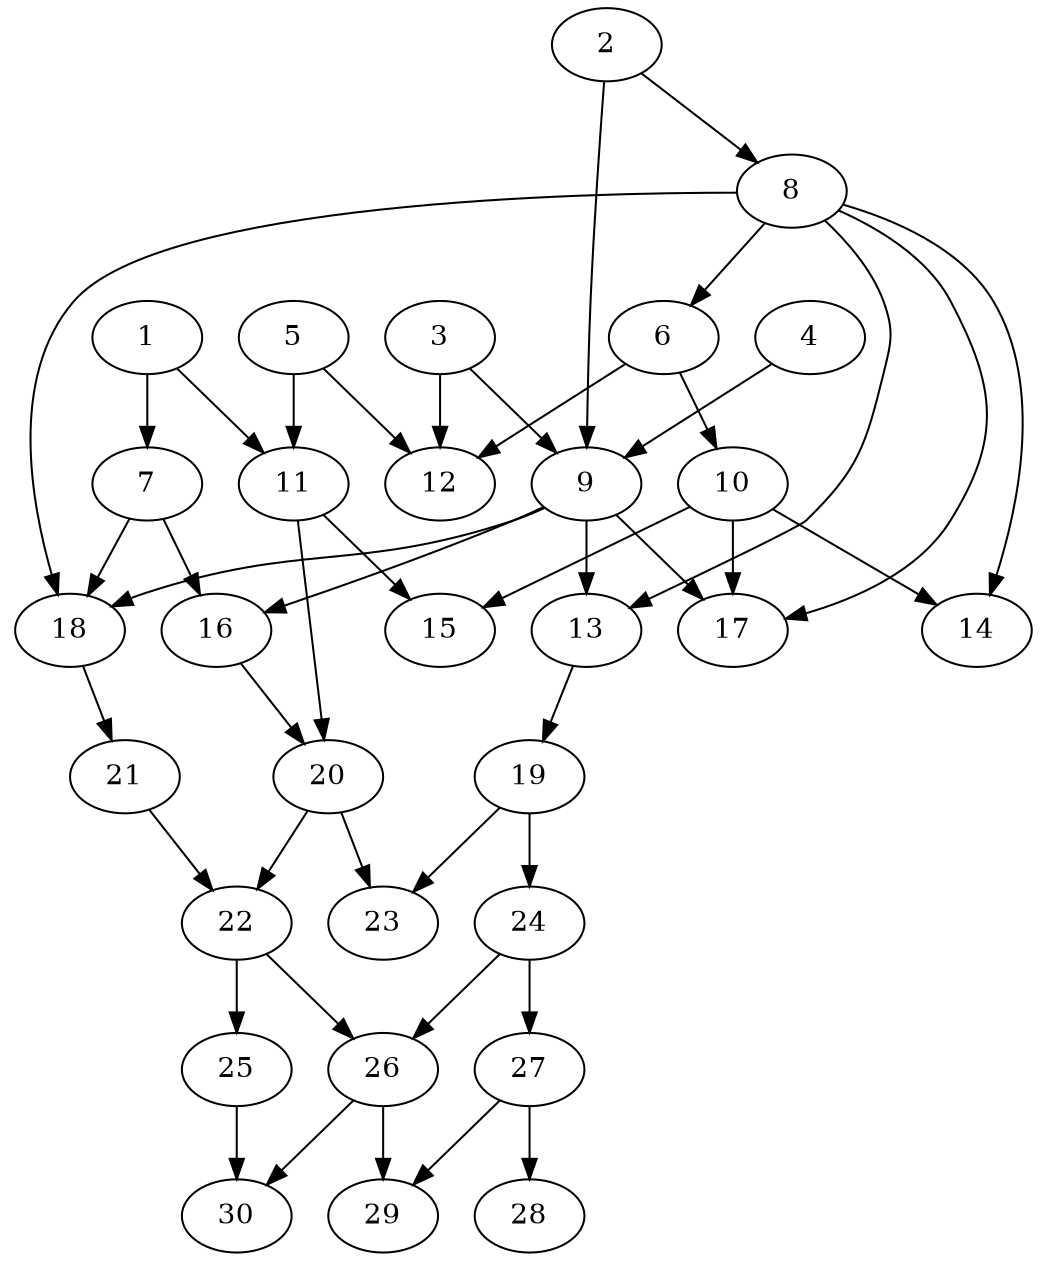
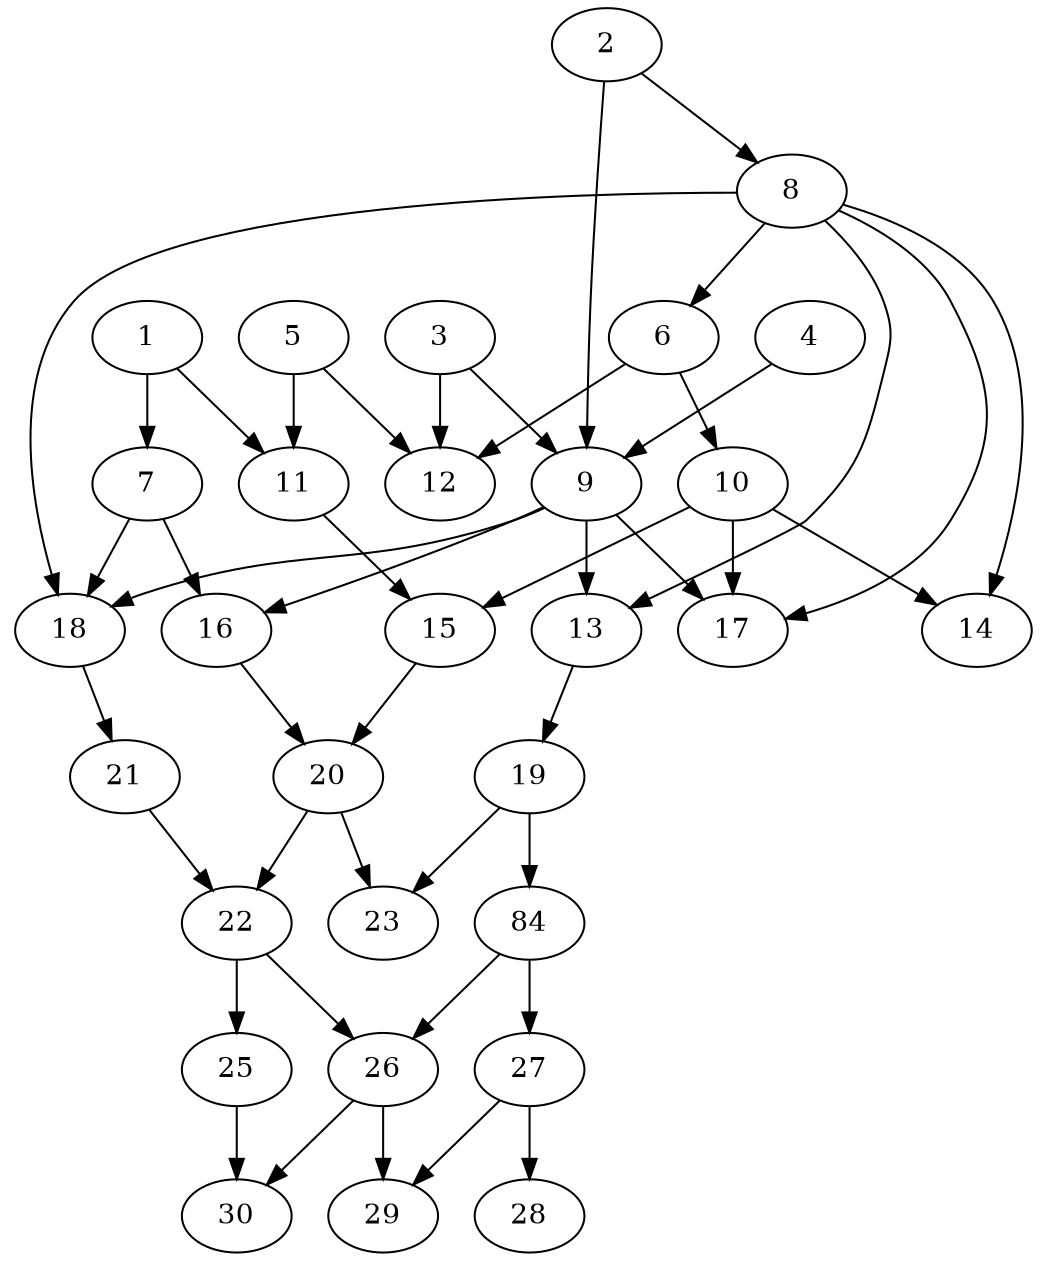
  digraph {
    node [alpha=0.03 compute_size=231928233984 result_size=0]
    1 [alpha=0.13 compute_size=108428736219 ram=11197280 result_size=29696 trans_size=1037003]
    7 [alpha=0.07 compute_size=549755813888 ram=28131824 result_size=91136 trans_size=80850]
    11 [compute_size=124050997248 ram=21521792 result_size=74752 trans_size=150702]
    16 [alpha=0.17 compute_size=1219166208 ram=34350608 result_size=29696 trans_size=170522]
    18 [compute_size=1208715264 ram=46229024 result_size=29696 trans_size=549672]
    15 [alpha=0.08 compute_size=8589934592 ram=10962848 result_size=70656 trans_size=437973]
    20 [alpha=0.01 compute_size=10877419520 ram=12784448 result_size=70656 trans_size=87531]
    21 [compute_size=1967538176 ram=42090032 result_size=70656 trans_size=395678]
    2 [alpha=0.12 compute_size=3438540800 ram=31947680 result_size=1024 trans_size=808810]
    8 [alpha=0.09 compute_size=23208228864 ram=19717616 result_size=54272 trans_size=118701]
    9 [alpha=0.01 ram=31079648 result_size=13312 trans_size=605425]
    13 [alpha=0.01 compute_size=28991029248 ram=14778704 result_size=29696 trans_size=878023]
    14 [alpha=0.17 compute_size=1386252288 ram=44865200 trans_size=574384]
    17 [alpha=0.08 compute_size=465354752 ram=6364496 trans_size=667061]
    6 [alpha=0.00 compute_size=1073741824000 ram=24251024 result_size=1024 trans_size=10295]
    19 [alpha=0.09 compute_size=782757789696 ram=7381424 result_size=54272 trans_size=204825]
    3 [alpha=0.12 compute_size=4236836864 ram=17430320 result_size=74752 trans_size=502422]
    12 [alpha=0.02 compute_size=782757789696 ram=13359440 trans_size=556353]
    4 [alpha=0.15 compute_size=74247063023 ram=10663472 result_size=29696 trans_size=104155]
    5 [alpha=0.01 compute_size=23526402048 ram=4118384 result_size=54272 trans_size=93861]
    10 [compute_size=782757789696 ram=20267264 result_size=54272 trans_size=460319]
    23 [alpha=0.20 compute_size=301114012693 ram=34893920 result_size=1024 trans_size=938156]
    22 [alpha=0.19 compute_size=89681733582 ram=7166000 result_size=9216 trans_size=568661]
-   24 [alpha=0.10 ram=10395776 result_size=13312 trans_size=766484]
+   24 [alpha=0.10 ram=10395776 result_size=13312 trans_size=766484 label=84]
    26 [alpha=0.10 ram=11008784 result_size=13312 trans_size=705040]
    27 [alpha=0.19 compute_size=12110782464 ram=49094480 result_size=13312 trans_size=264606]
    25 [alpha=0.13 compute_size=26731544576 ram=6454784 result_size=70656 trans_size=1027796]
    30 [alpha=0.07 compute_size=7809286144 ram=2562896 trans_size=436630]
    29 [alpha=0.06 compute_size=1498693632 ram=20877104 trans_size=405716]
    28 [alpha=0.08 compute_size=299260290938 ram=4222928 trans_size=660827]
    1 -> 7
    1 -> 11
    7 -> 16
    7 -> 18
    11 -> 15
    16 -> 20
    18 -> 21
-   11 -> 20
+   15 -> 20
    20 -> 23
    20 -> 22
    21 -> 22
    2 -> 8
    2 -> 9
    8 -> 18
    8 -> 13
    8 -> 14
    8 -> 17
    8 -> 6
    9 -> 16
    9 -> 18
    9 -> 13
    9 -> 17
    13 -> 19
    6 -> 12
    6 -> 10
    19 -> 23
    19 -> 24
    3 -> 9
    3 -> 12
    4 -> 9
    5 -> 11
    5 -> 12
    10 -> 15
    10 -> 14
    10 -> 17
    22 -> 26
    22 -> 25
    24 -> 26
    24 -> 27
    26 -> 30
    26 -> 29
    27 -> 29
    27 -> 28
    25 -> 30
  }
